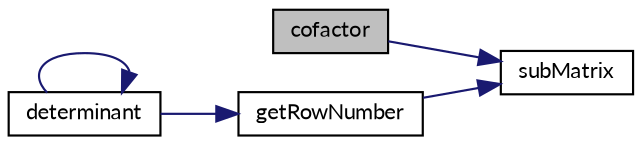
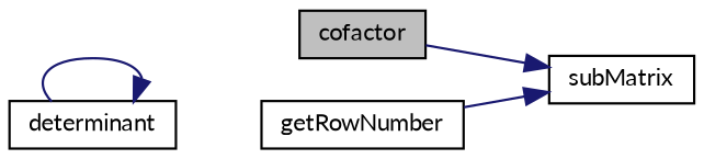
  digraph {
    fontname=Lato
    rankdir=LR
    node [color=black fillcolor=white fontname=Lato fontsize=10 shape=record style=filled]
    edge [color=midnightblue fontname=Lato fontsize=10 labelfontname=Helvetica labelfontsize=10 style=solid]
    n1 [fillcolor=grey75 fontcolor=black height=0.2 label=cofactor width=0.4]
    n2 [height=0.2 label=subMatrix width=0.4]
    n3 [height=0.2 label=determinant width=0.4]
    n4 [height=0.2 label=getRowNumber width=0.4]
    n1 -> n2
    n3 -> n3
-   n3 -> n4
    n4 -> n2
  }
